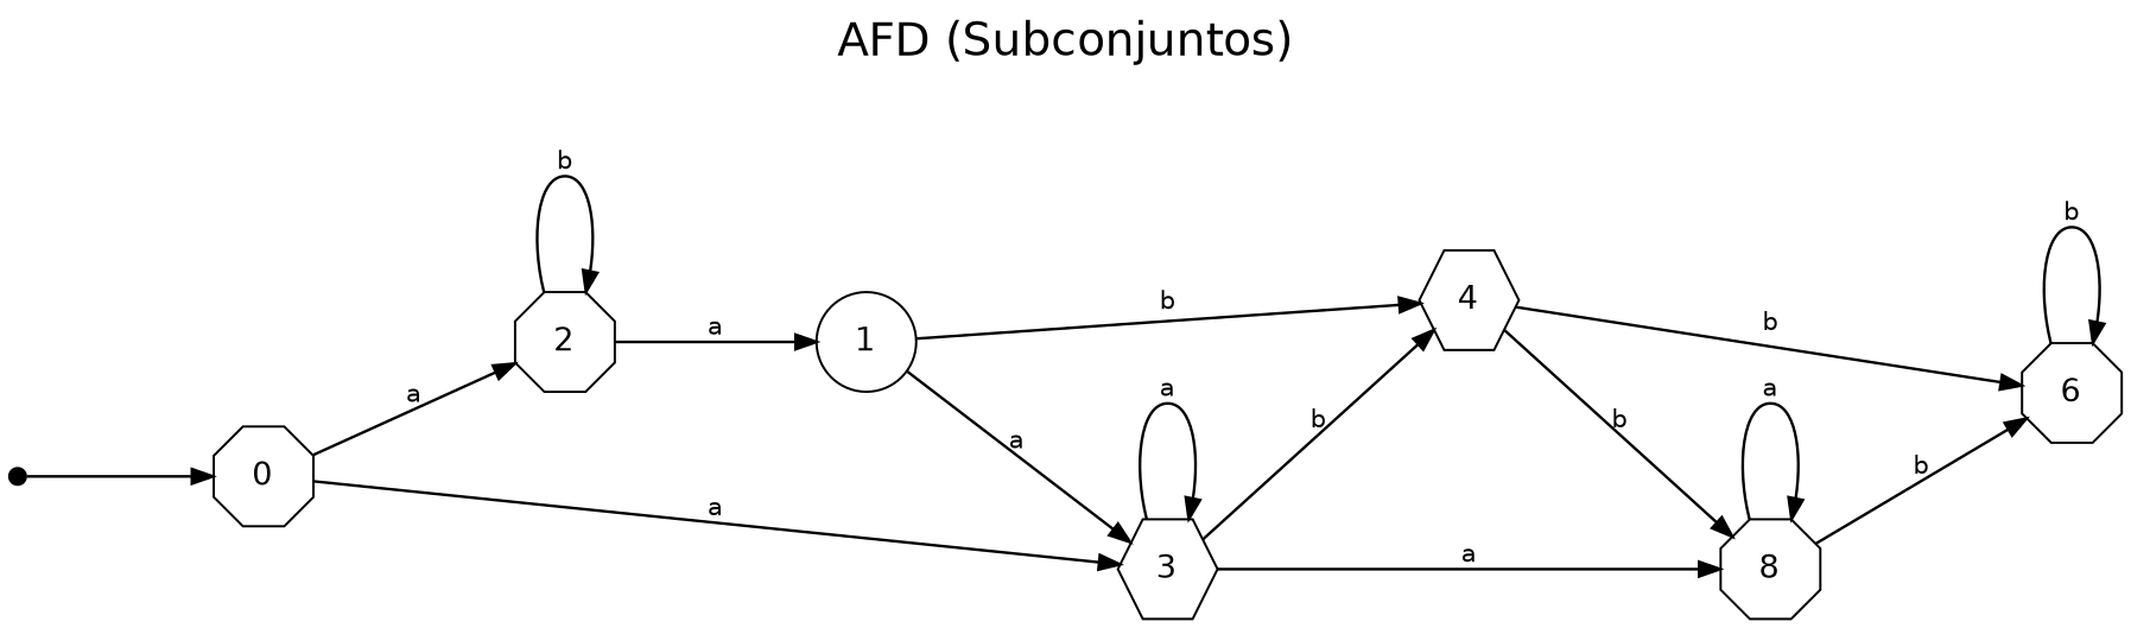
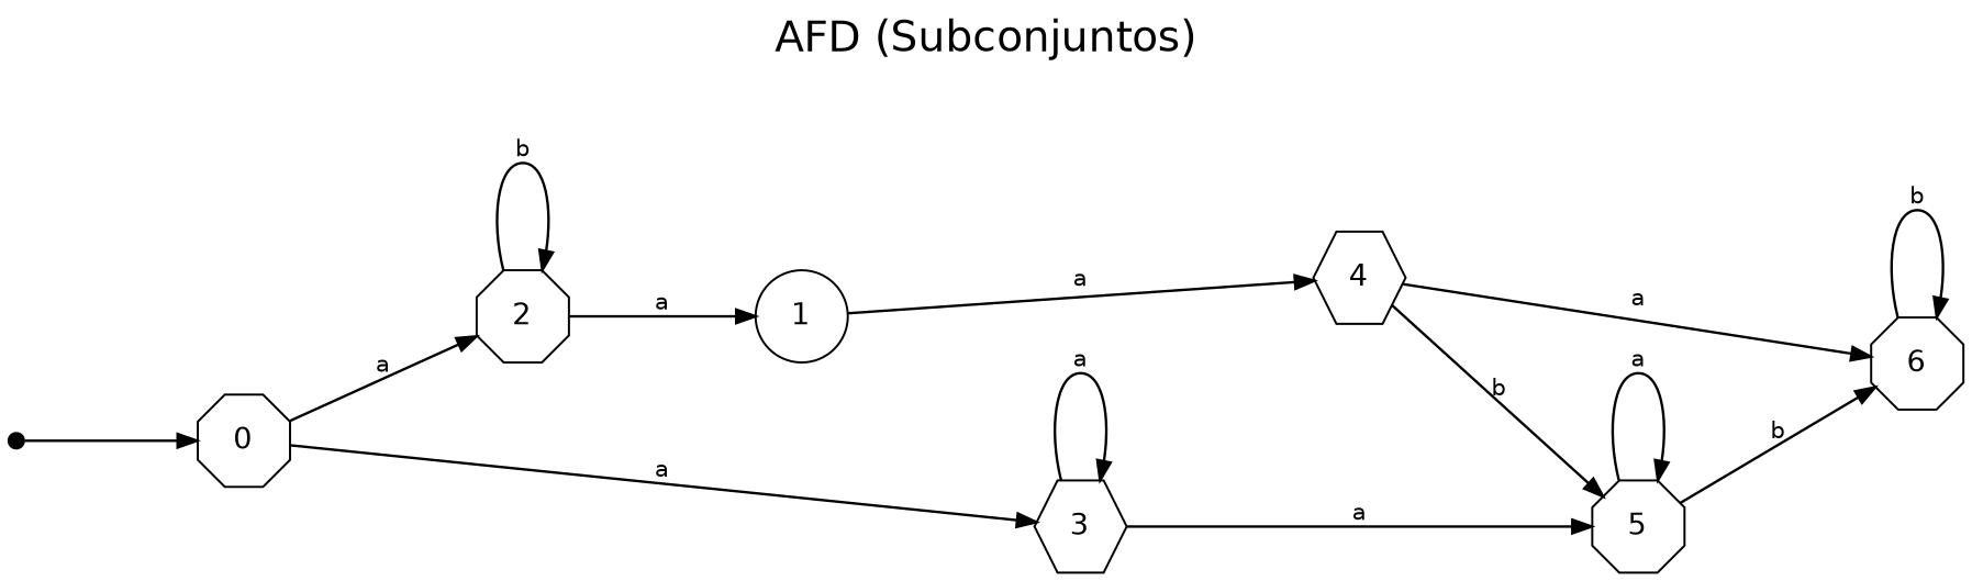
  digraph {
    concentrate=true
    fontname=Helvetica
    fontsize=20
    label="AFD (Subconjuntos)"
    labelloc=t
    nodesep=0.7
    rankdir=LR
    ranksep=1.1
    splines=true
    node [fontname=Helvetica shape=octagon]
    edge [arrowsize=0.9 fontname=Helvetica fontsize=11 labeldistance=1.6 penwidth=1.2]
    __start [height=0.6 shape=point width=0.1]
    0 [height=0.6 width=0.6]
    2 [height=0.6 width=0.6]
    3 [height=0.6 shape=hexagon width=0.6]
    1 [height=0.6 shape=ellipse width=0.6]
    4 [height=0.6 shape=hexagon width=0.6]
-   5 [height=0.6 width=0.6 label=8]
+   5 [height=0.6 width=0.6]
    6 [height=0.6 width=0.6]
    __start -> 0
    0 -> 2 [label=a]
    0 -> 3 [label=a]
    2 -> 2 [label=b]
    2 -> 1 [label=a]
    3 -> 3 [label=a]
-   3 -> 4 [label=b]
    3 -> 5 [label=a]
-   1 -> 3 [label=a]
-   1 -> 4 [label=b]
+   1 -> 4 [label=a]
    4 -> 5 [label=b]
-   4 -> 6 [label=b]
+   4 -> 6 [label=a]
    5 -> 5 [label=a]
    5 -> 6 [label=b]
    6 -> 6 [label=b]
  }
